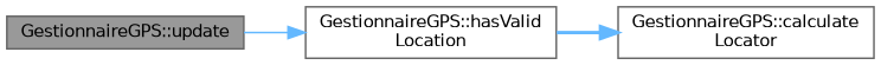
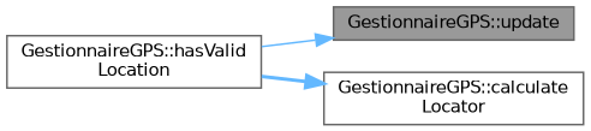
  digraph {
    rankdir=LR
    node [color=grey40 fillcolor=white fontname=Helvetica fontsize=10 shape=box style=filled]
    edge [arrowhead=normal color=steelblue1 fontname=Helvetica fontsize=10 labelfontname=Helvetica labelfontsize=10]
    n1 [color=gray40 fillcolor=grey60 fontcolor=black height=0.2 label="GestionnaireGPS::update" width=0.4]
    n2 [height=0.2 label="GestionnaireGPS::hasValid\lLocation" width=0.4]
    n3 [height=0.2 label="GestionnaireGPS::calculate\lLocator" width=0.4]
-   n1 -> n2 [style=solid]
+   n2 -> n1 [style=solid]
    n2 -> n3 [style=bold]
  }
